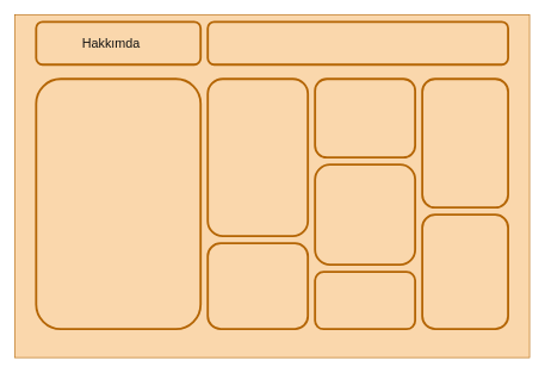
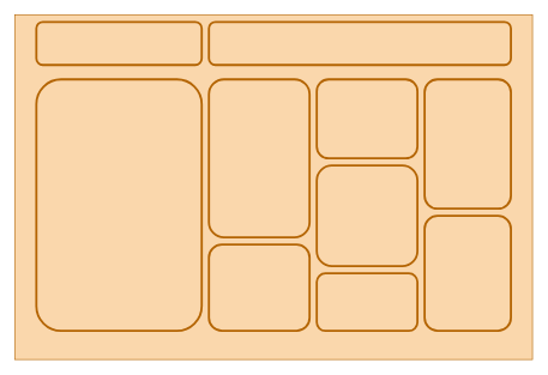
  <mxCell id="0" />
  <mxCell id="1" parent="0" />
  <mxCell id="2" value="" style="rounded=0;whiteSpace=wrap;html=1;fillColor=#fad7ac;strokeColor=#b46504;" parent="1" vertex="1"><mxGeometry x="20" y="20" width="720" height="480" as="geometry" /></mxCell>
  <mxCell id="3" value="" style="rounded=1;whiteSpace=wrap;html=1;strokeWidth=3;strokeColor=#b46504;fillColor=#fad7ac;" parent="1" vertex="1"><mxGeometry x="50" y="30" width="230" height="60" as="geometry" /></mxCell>
- <mxCell id="4" value="&lt;font style=&quot;font-size: 18px&quot; color=&quot;#121212&quot;&gt;Hakkımda&lt;/font&gt;" style="text;html=1;align=center;verticalAlign=middle;whiteSpace=wrap;rounded=0;" vertex="1" parent="1"><mxGeometry x="110" y="40" width="90" height="40" as="geometry" /></mxCell>
  <mxCell id="5" value="" style="rounded=1;whiteSpace=wrap;html=1;strokeWidth=3;strokeColor=#b46504;fillColor=#fad7ac;" vertex="1" parent="1"><mxGeometry x="290" y="30" width="420" height="60" as="geometry" /></mxCell>
  <mxCell id="6" value="" style="rounded=1;whiteSpace=wrap;html=1;strokeWidth=3;strokeColor=#b46504;fillColor=#fad7ac;" vertex="1" parent="1"><mxGeometry x="50" y="110" width="230" height="350" as="geometry" /></mxCell>
  <mxCell id="7" value="" style="rounded=1;whiteSpace=wrap;html=1;strokeWidth=3;strokeColor=#b46504;fillColor=#fad7ac;" vertex="1" parent="1"><mxGeometry x="290" y="110" width="140" height="220" as="geometry" /></mxCell>
  <mxCell id="8" value="" style="rounded=1;whiteSpace=wrap;html=1;strokeWidth=3;strokeColor=#b46504;fillColor=#fad7ac;" vertex="1" parent="1"><mxGeometry x="290" y="340" width="140" height="120" as="geometry" /></mxCell>
  <mxCell id="9" value="" style="rounded=1;whiteSpace=wrap;html=1;strokeWidth=3;strokeColor=#b46504;fillColor=#fad7ac;" vertex="1" parent="1"><mxGeometry x="440" y="110" width="140" height="110" as="geometry" /></mxCell>
  <mxCell id="10" value="" style="rounded=1;whiteSpace=wrap;html=1;strokeWidth=3;strokeColor=#b46504;fillColor=#fad7ac;" vertex="1" parent="1"><mxGeometry x="440" y="230" width="140" height="140" as="geometry" /></mxCell>
  <mxCell id="11" value="" style="rounded=1;whiteSpace=wrap;html=1;strokeWidth=3;strokeColor=#b46504;fillColor=#fad7ac;" vertex="1" parent="1"><mxGeometry x="590" y="110" width="120" height="180" as="geometry" /></mxCell>
  <mxCell id="12" value="" style="rounded=1;whiteSpace=wrap;html=1;strokeWidth=3;strokeColor=#b46504;fillColor=#fad7ac;" vertex="1" parent="1"><mxGeometry x="590" y="300" width="120" height="160" as="geometry" /></mxCell>
  <mxCell id="13" value="" style="rounded=1;whiteSpace=wrap;html=1;strokeWidth=3;strokeColor=#b46504;fillColor=#fad7ac;" vertex="1" parent="1"><mxGeometry x="440" y="380" width="140" height="80" as="geometry" /></mxCell>
